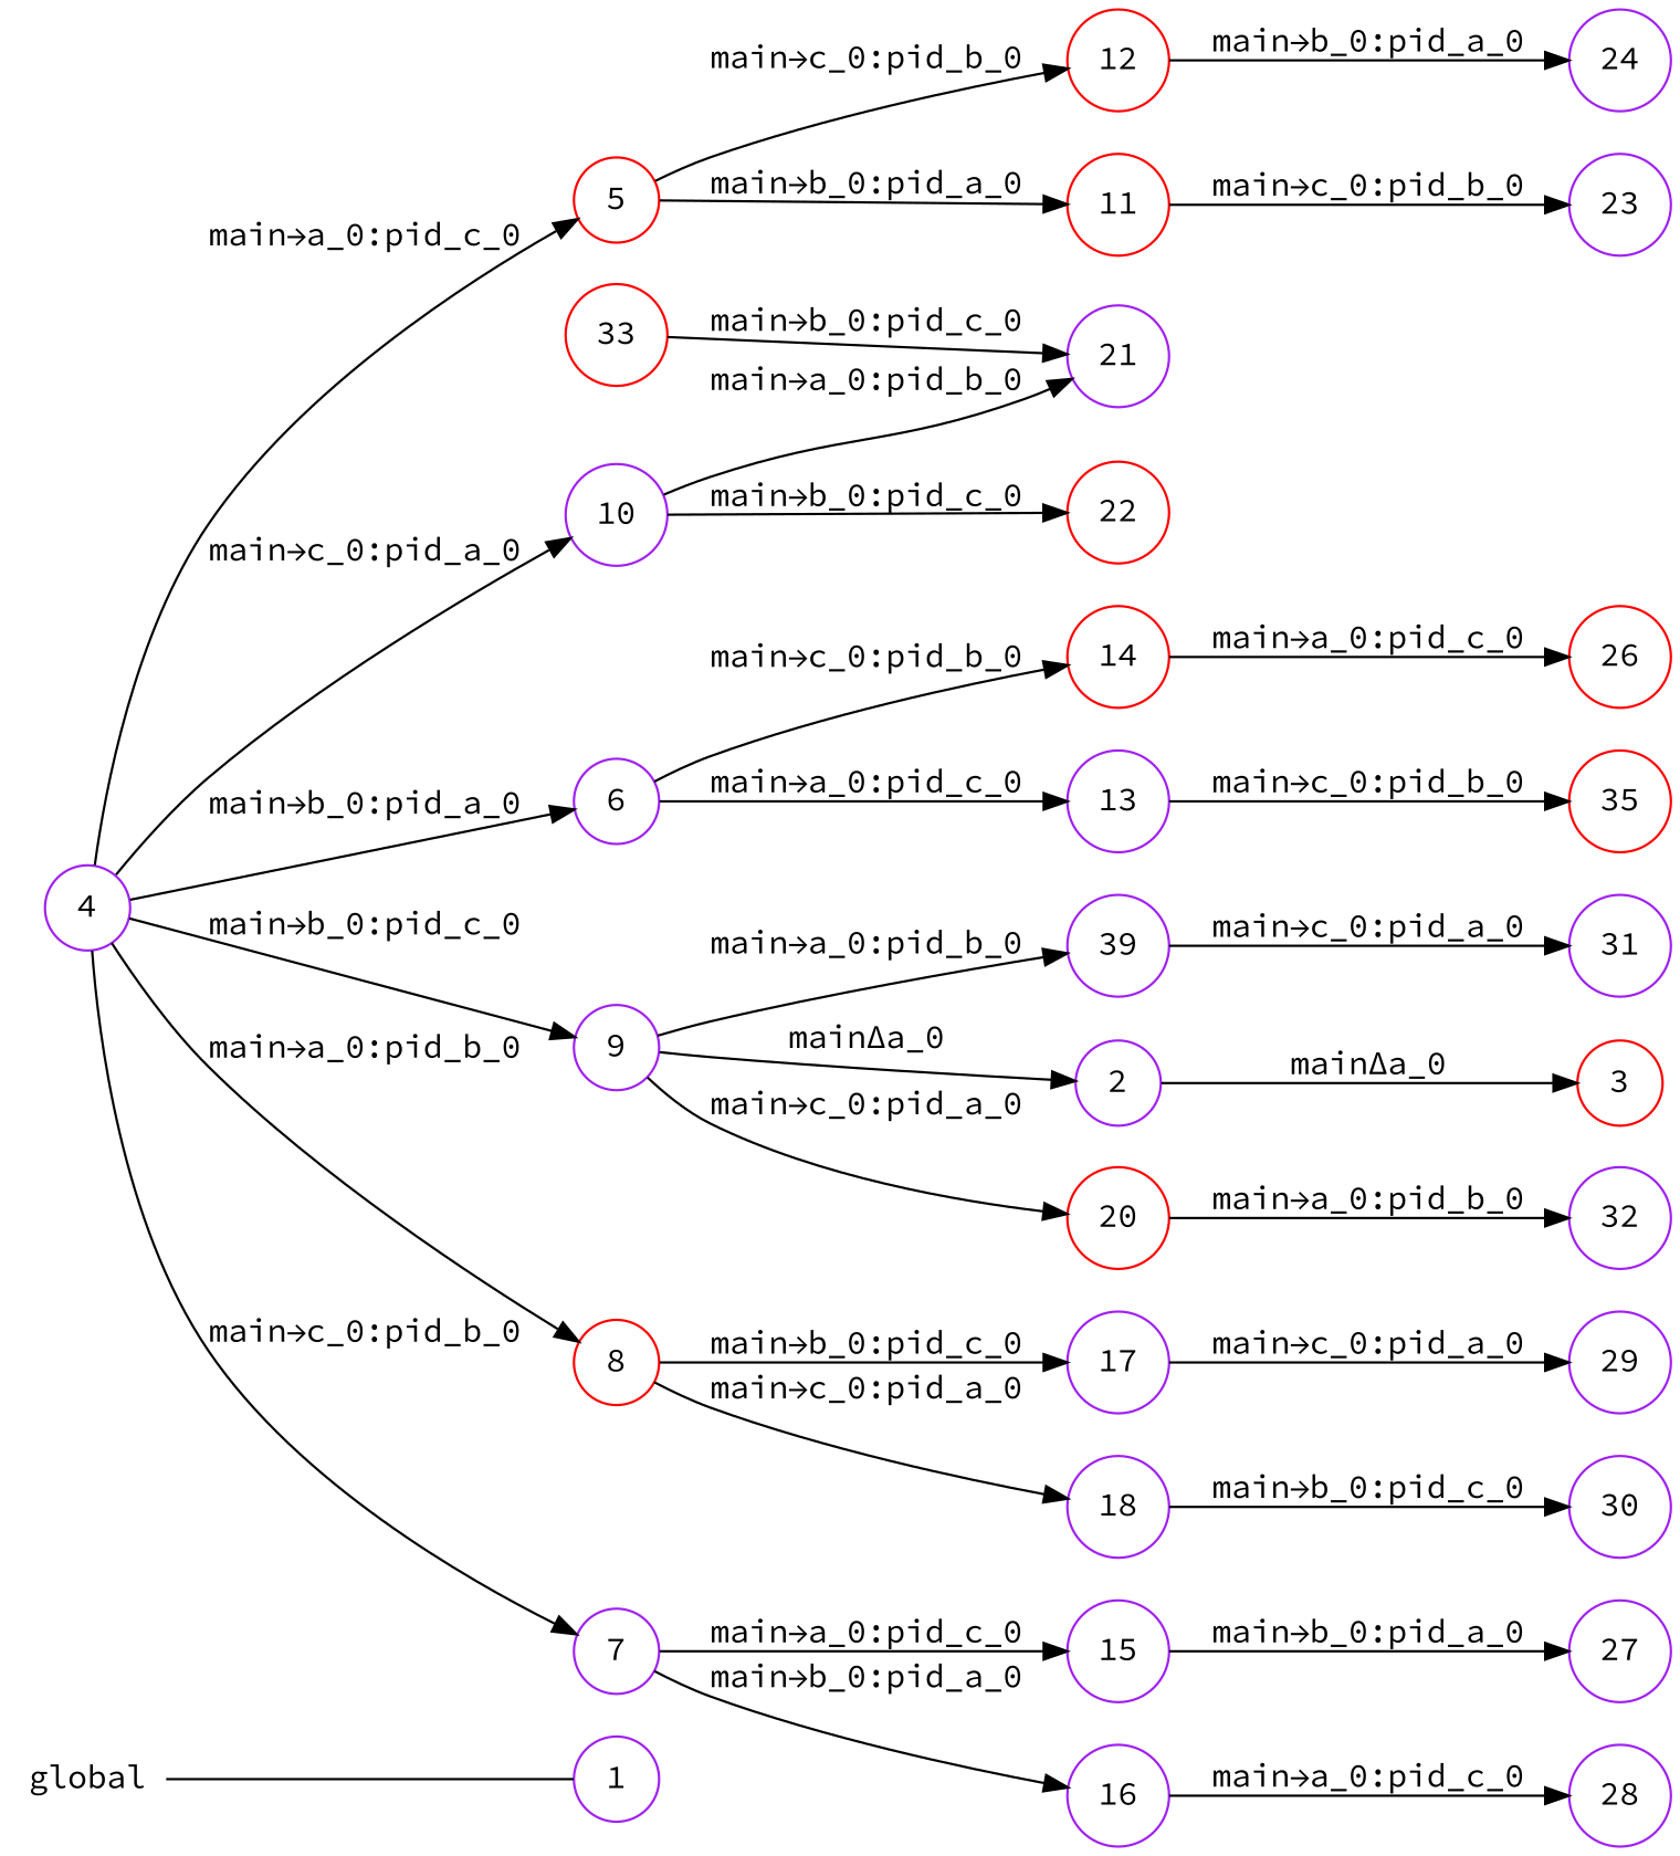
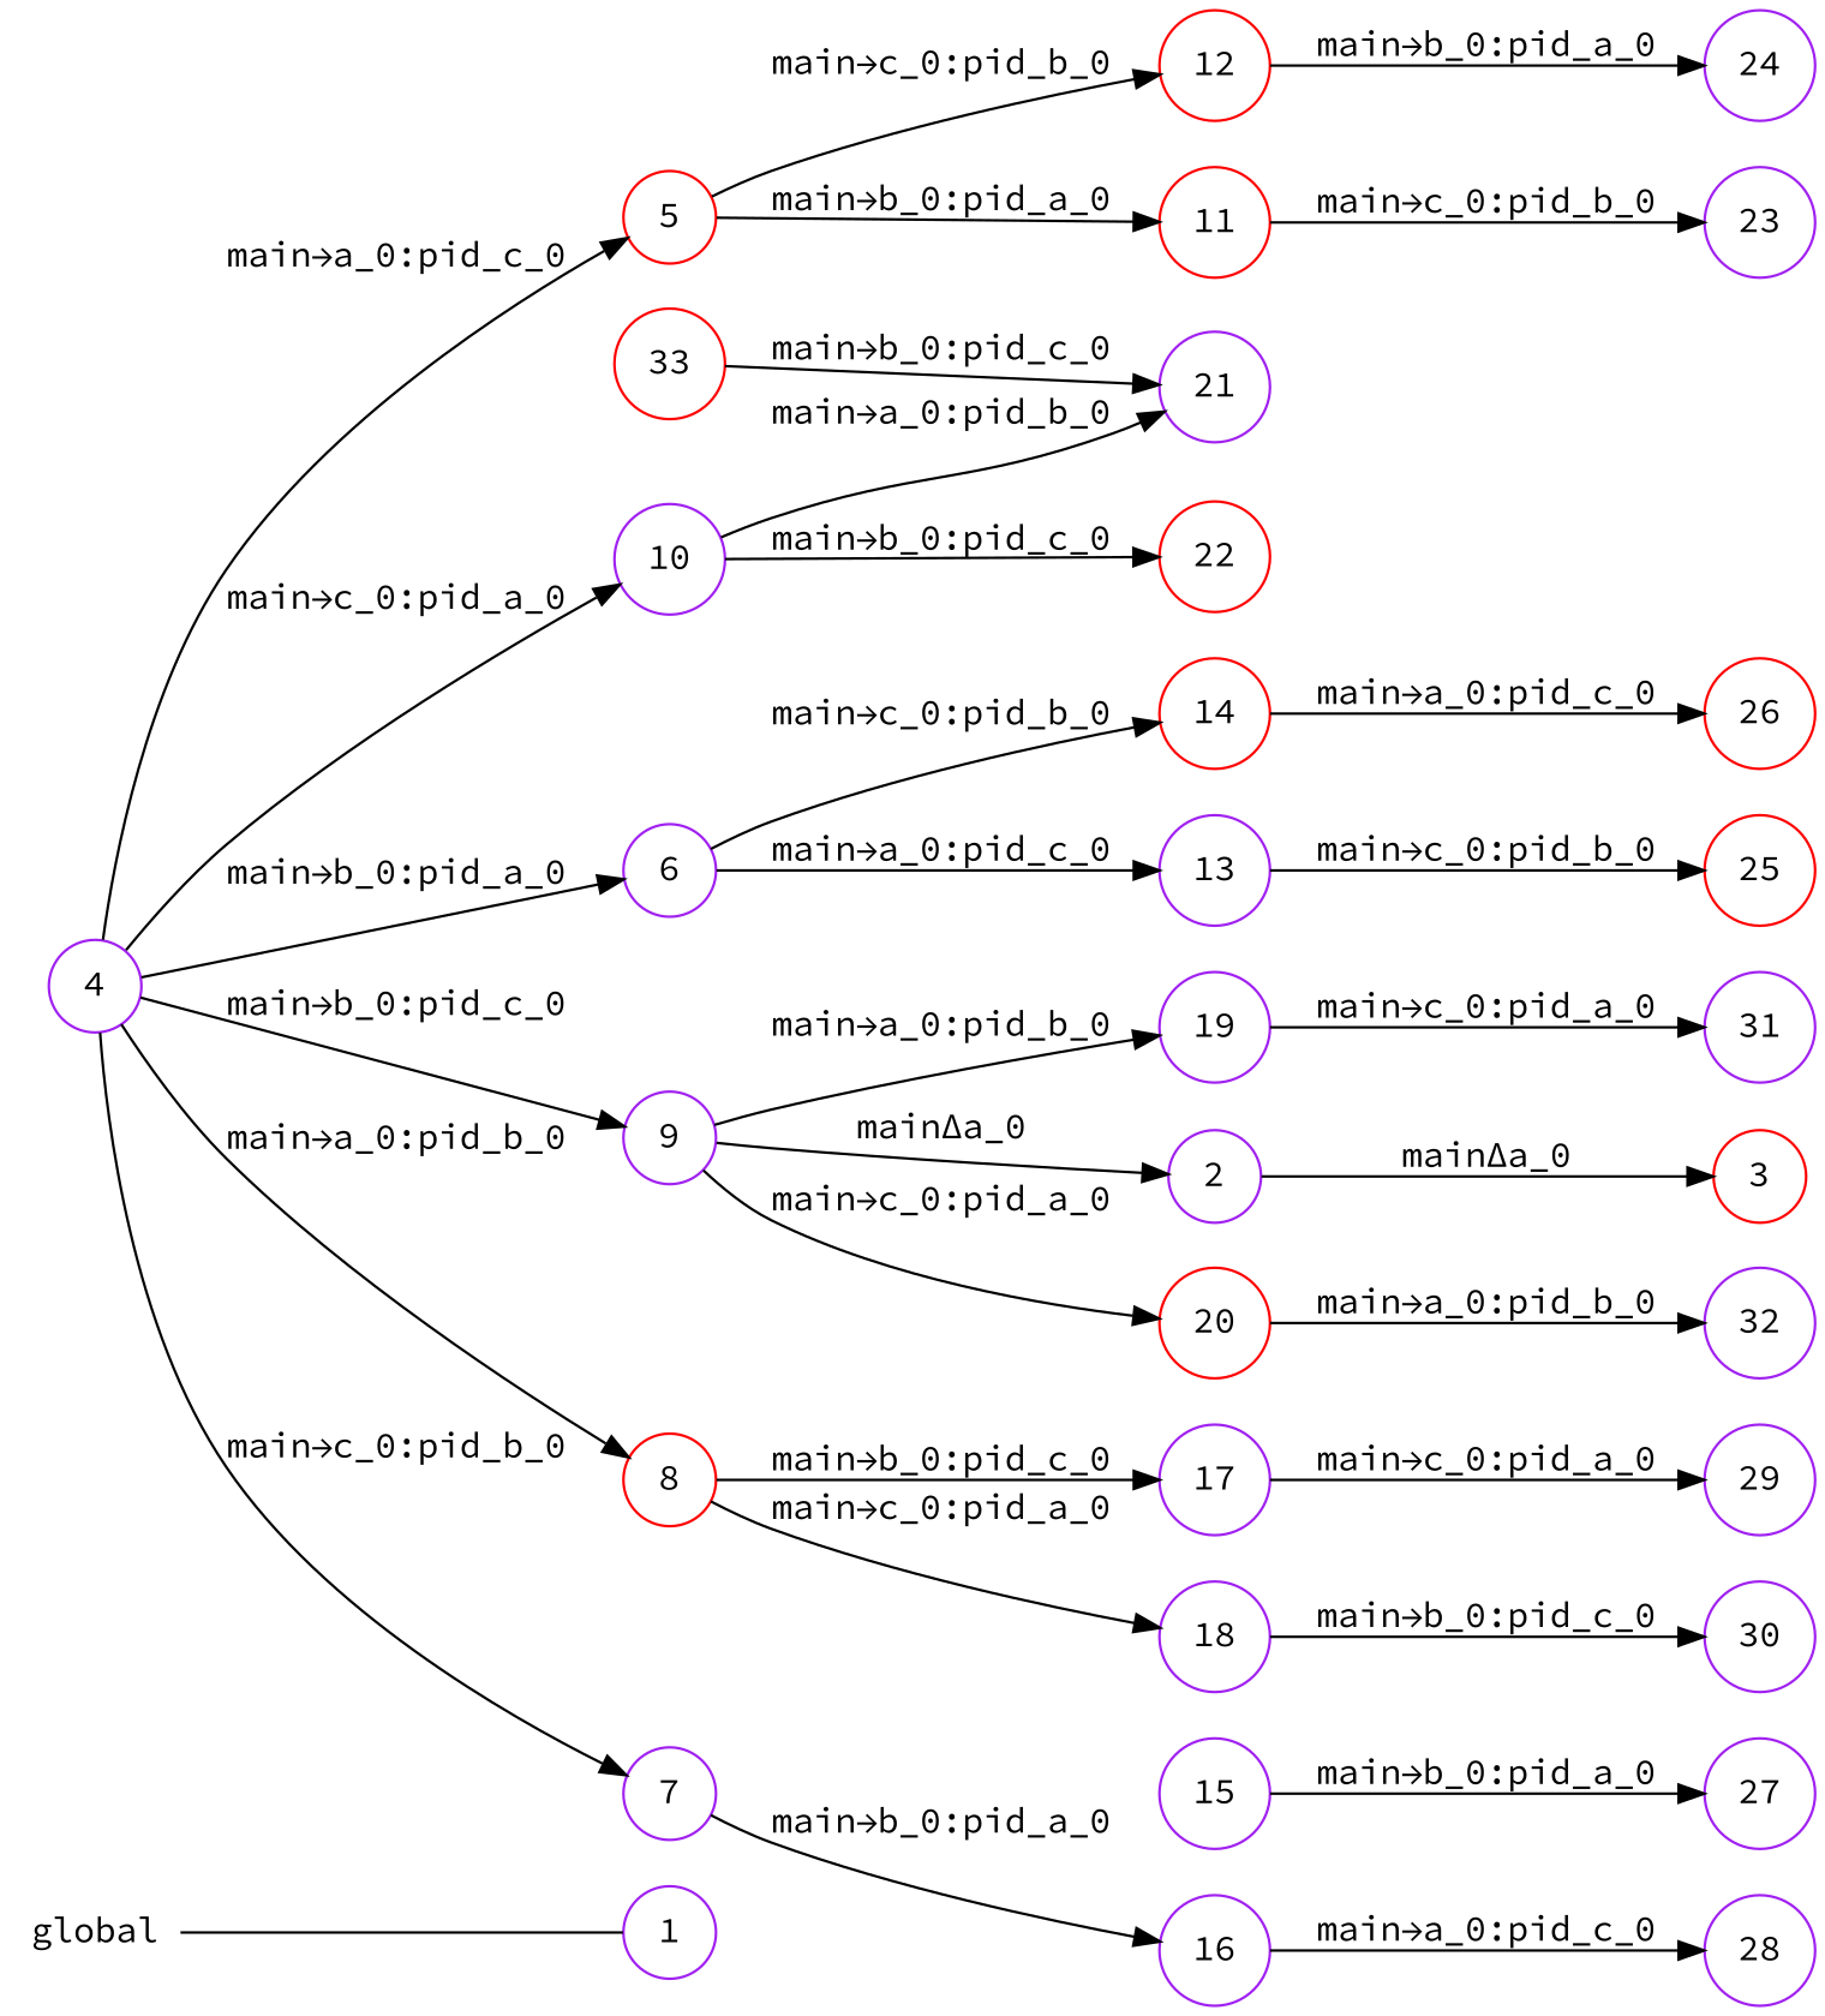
  digraph {
    fontname="Source Code Pro"
    rankdir=LR
    node [color=purple fontname="Source Code Pro" shape=circle]
    edge [fontname="Source Code Pro"]
    n1 [color=red label=global shape=plaintext]
    n2 [label=1]
    n3 [color=red label=33]
    n4 [label=21]
    n5 [color=red label=20]
    n6 [label=32]
    n7 [label=27]
    n8 [label=29]
    n9 [label=23]
-   n10 [color=red label=35]
+   n10 [color=red label=25]
    n11 [color=red label=5]
    n12 [color=red label=12]
    n13 [color=red label=11]
    n14 [label=24]
    n15 [label=28]
    n16 [label=15]
-   n17 [label=39]
+   n17 [label=19]
    n18 [label=31]
    n19 [label=17]
    n20 [label=18]
    n21 [label=30]
    n22 [color=red label=14]
    n23 [color=red label=26]
    n24 [label=6]
    n25 [label=13]
    n26 [label=10]
    n27 [color=red label=22]
    n28 [label=2]
    n29 [color=red label=3]
    n30 [label=9]
    n31 [color=red label=8]
    n32 [label=4]
    n33 [label=7]
    n34 [label=16]
    n1 -> n2 [arrowhead=none]
    n3 -> n4 [label="main→b_0:pid_c_0"]
    n5 -> n6 [label="main→a_0:pid_b_0"]
    n11 -> n12 [label="main→c_0:pid_b_0"]
    n11 -> n13 [label="main→b_0:pid_a_0"]
    n12 -> n14 [label="main→b_0:pid_a_0"]
    n13 -> n9 [label="main→c_0:pid_b_0"]
    n16 -> n7 [label="main→b_0:pid_a_0"]
    n17 -> n18 [label="main→c_0:pid_a_0"]
    n19 -> n8 [label="main→c_0:pid_a_0"]
    n20 -> n21 [label="main→b_0:pid_c_0"]
    n22 -> n23 [label="main→a_0:pid_c_0"]
    n24 -> n22 [label="main→c_0:pid_b_0"]
    n24 -> n25 [label="main→a_0:pid_c_0"]
    n25 -> n10 [label="main→c_0:pid_b_0"]
    n26 -> n4 [label="main→a_0:pid_b_0"]
    n26 -> n27 [label="main→b_0:pid_c_0"]
    n28 -> n29 [label="mainΔa_0"]
    n30 -> n5 [label="main→c_0:pid_a_0"]
    n30 -> n17 [label="main→a_0:pid_b_0"]
    n30 -> n28 [label="mainΔa_0"]
    n31 -> n19 [label="main→b_0:pid_c_0"]
    n31 -> n20 [label="main→c_0:pid_a_0"]
    n32 -> n11 [label="main→a_0:pid_c_0"]
    n32 -> n24 [label="main→b_0:pid_a_0"]
    n32 -> n26 [label="main→c_0:pid_a_0"]
    n32 -> n30 [label="main→b_0:pid_c_0"]
    n32 -> n31 [label="main→a_0:pid_b_0"]
    n32 -> n33 [label="main→c_0:pid_b_0"]
-   n33 -> n16 [label="main→a_0:pid_c_0"]
    n33 -> n34 [label="main→b_0:pid_a_0"]
    n34 -> n15 [label="main→a_0:pid_c_0"]
  }
